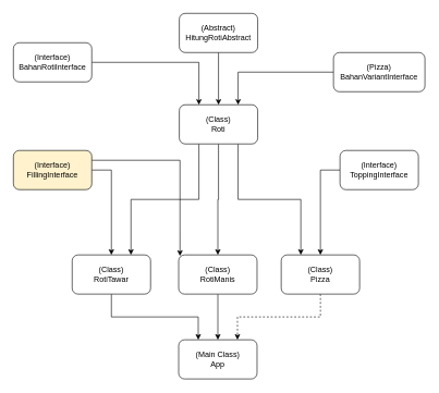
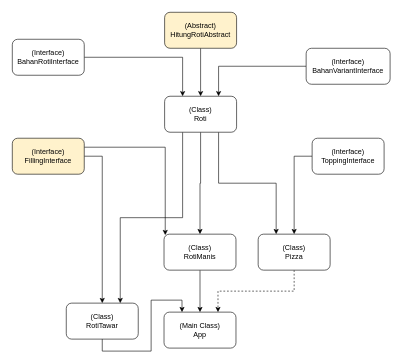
  <mxCell id="0" />
  <mxCell id="1" parent="0" />
  <mxCell id="2" style="edgeStyle=orthogonalEdgeStyle;rounded=0;orthogonalLoop=1;jettySize=auto;html=1;exitX=0.5;exitY=1;exitDx=0;exitDy=0;" edge="1" parent="1" source="3" target="16"><mxGeometry relative="1" as="geometry" /></mxCell>
- <mxCell id="3" value="(Abstract)&lt;br&gt;HitungRotiAbstract" style="rounded=1;whiteSpace=wrap;html=1;" vertex="1" parent="1"><mxGeometry x="274" y="20" width="120" height="60" as="geometry" /></mxCell>
+ <mxCell id="3" value="(Abstract)&lt;br&gt;HitungRotiAbstract" style="rounded=1;whiteSpace=wrap;html=1;fillColor=#fff2cc;" vertex="1" parent="1"><mxGeometry x="274" y="20" width="120" height="60" as="geometry" /></mxCell>
  <mxCell id="4" style="edgeStyle=orthogonalEdgeStyle;rounded=0;orthogonalLoop=1;jettySize=auto;html=1;exitX=1;exitY=0.5;exitDx=0;exitDy=0;entryX=0.25;entryY=0;entryDx=0;entryDy=0;" edge="1" parent="1" source="5" target="16"><mxGeometry relative="1" as="geometry" /></mxCell>
  <mxCell id="5" value="(Interface)&lt;br&gt;BahanRotiInterface" style="rounded=1;whiteSpace=wrap;html=1;" vertex="1" parent="1"><mxGeometry x="20" y="65" width="120" height="60" as="geometry" /></mxCell>
  <mxCell id="6" style="edgeStyle=orthogonalEdgeStyle;rounded=0;orthogonalLoop=1;jettySize=auto;html=1;exitX=0;exitY=0.5;exitDx=0;exitDy=0;entryX=0.75;entryY=0;entryDx=0;entryDy=0;" edge="1" parent="1" source="7" target="16"><mxGeometry relative="1" as="geometry" /></mxCell>
- <mxCell id="7" value="(Pizza)&lt;br&gt;BahanVariantInterface" style="rounded=1;whiteSpace=wrap;html=1;" vertex="1" parent="1"><mxGeometry x="510" y="80" width="140" height="60" as="geometry" /></mxCell>
+ <mxCell id="7" value="(Interface)&lt;br&gt;BahanVariantInterface" style="rounded=1;whiteSpace=wrap;html=1;" vertex="1" parent="1"><mxGeometry x="510" y="80" width="140" height="60" as="geometry" /></mxCell>
  <mxCell id="8" style="edgeStyle=orthogonalEdgeStyle;rounded=0;orthogonalLoop=1;jettySize=auto;html=1;exitX=1;exitY=0.5;exitDx=0;exitDy=0;entryX=0.5;entryY=0;entryDx=0;entryDy=0;" edge="1" parent="1" source="10" target="18"><mxGeometry relative="1" as="geometry" /></mxCell>
  <mxCell id="9" style="edgeStyle=orthogonalEdgeStyle;rounded=0;orthogonalLoop=1;jettySize=auto;html=1;exitX=1;exitY=0.25;exitDx=0;exitDy=0;entryX=0.017;entryY=0.026;entryDx=0;entryDy=0;entryPerimeter=0;" edge="1" parent="1" source="10" target="20"><mxGeometry relative="1" as="geometry" /></mxCell>
  <mxCell id="10" value="(Interface)&lt;br&gt;FillingInterface" style="rounded=1;whiteSpace=wrap;html=1;fillColor=#fff2cc;" vertex="1" parent="1"><mxGeometry x="20" y="230" width="120" height="60" as="geometry" /></mxCell>
  <mxCell id="11" style="edgeStyle=orthogonalEdgeStyle;rounded=0;orthogonalLoop=1;jettySize=auto;html=1;exitX=0;exitY=0.5;exitDx=0;exitDy=0;" edge="1" parent="1" source="12" target="22"><mxGeometry relative="1" as="geometry" /></mxCell>
  <mxCell id="12" value="(Interface)&lt;br&gt;ToppingInterface" style="rounded=1;whiteSpace=wrap;html=1;" vertex="1" parent="1"><mxGeometry x="520" y="230" width="120" height="60" as="geometry" /></mxCell>
  <mxCell id="13" style="edgeStyle=orthogonalEdgeStyle;rounded=0;orthogonalLoop=1;jettySize=auto;html=1;exitX=0.5;exitY=1;exitDx=0;exitDy=0;entryX=0.5;entryY=0;entryDx=0;entryDy=0;" edge="1" parent="1" source="16" target="20"><mxGeometry relative="1" as="geometry" /></mxCell>
  <mxCell id="14" style="edgeStyle=orthogonalEdgeStyle;rounded=0;orthogonalLoop=1;jettySize=auto;html=1;exitX=0.25;exitY=1;exitDx=0;exitDy=0;entryX=0.75;entryY=0;entryDx=0;entryDy=0;" edge="1" parent="1" source="16" target="18"><mxGeometry relative="1" as="geometry" /></mxCell>
  <mxCell id="15" style="edgeStyle=orthogonalEdgeStyle;rounded=0;orthogonalLoop=1;jettySize=auto;html=1;exitX=0.75;exitY=1;exitDx=0;exitDy=0;entryX=0.25;entryY=0;entryDx=0;entryDy=0;" edge="1" parent="1" source="16" target="22"><mxGeometry relative="1" as="geometry" /></mxCell>
  <mxCell id="16" value="(Class)&lt;br&gt;Roti" style="rounded=1;whiteSpace=wrap;html=1;" vertex="1" parent="1"><mxGeometry x="274" y="160" width="120" height="60" as="geometry" /></mxCell>
  <mxCell id="17" style="edgeStyle=orthogonalEdgeStyle;rounded=0;orthogonalLoop=1;jettySize=auto;html=1;exitX=0.5;exitY=1;exitDx=0;exitDy=0;entryX=0.25;entryY=0;entryDx=0;entryDy=0;" edge="1" parent="1" source="18" target="23"><mxGeometry relative="1" as="geometry" /></mxCell>
- <mxCell id="18" value="(Class)&lt;br&gt;RotiTawar" style="rounded=1;whiteSpace=wrap;html=1;" vertex="1" parent="1"><mxGeometry x="110" y="390" width="120" height="60" as="geometry" /></mxCell>
+ <mxCell id="18" value="(Class)&lt;br&gt;RotiTawar" style="rounded=1;whiteSpace=wrap;html=1;" vertex="1" parent="1"><mxGeometry x="110" y="505" width="120" height="60" as="geometry" /></mxCell>
  <mxCell id="19" style="edgeStyle=orthogonalEdgeStyle;rounded=0;orthogonalLoop=1;jettySize=auto;html=1;exitX=0.5;exitY=1;exitDx=0;exitDy=0;entryX=0.5;entryY=0;entryDx=0;entryDy=0;" edge="1" parent="1" source="20" target="23"><mxGeometry relative="1" as="geometry" /></mxCell>
  <mxCell id="20" value="(Class)&lt;br&gt;RotiManis" style="rounded=1;whiteSpace=wrap;html=1;" vertex="1" parent="1"><mxGeometry x="273" y="390" width="120" height="60" as="geometry" /></mxCell>
  <mxCell id="21" style="edgeStyle=orthogonalEdgeStyle;rounded=0;orthogonalLoop=1;jettySize=auto;html=1;exitX=0.5;exitY=1;exitDx=0;exitDy=0;entryX=0.75;entryY=0;entryDx=0;entryDy=0;dashed=1;" edge="1" parent="1" source="22" target="23"><mxGeometry relative="1" as="geometry" /></mxCell>
  <mxCell id="22" value="(Class)&lt;br&gt;Pizza" style="rounded=1;whiteSpace=wrap;html=1;" vertex="1" parent="1"><mxGeometry x="430" y="390" width="120" height="60" as="geometry" /></mxCell>
  <mxCell id="23" value="(Main Class)&lt;br&gt;App" style="rounded=1;whiteSpace=wrap;html=1;" vertex="1" parent="1"><mxGeometry x="273" y="520" width="120" height="60" as="geometry" /></mxCell>
